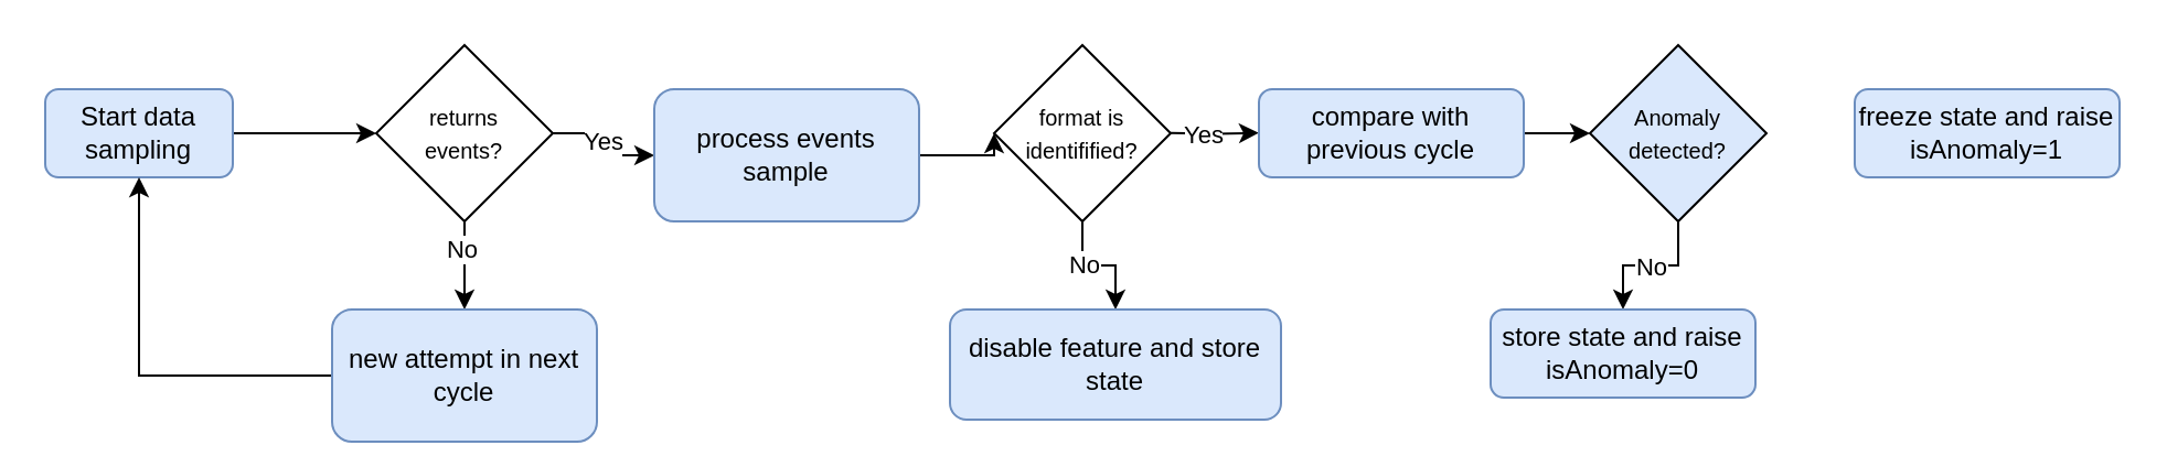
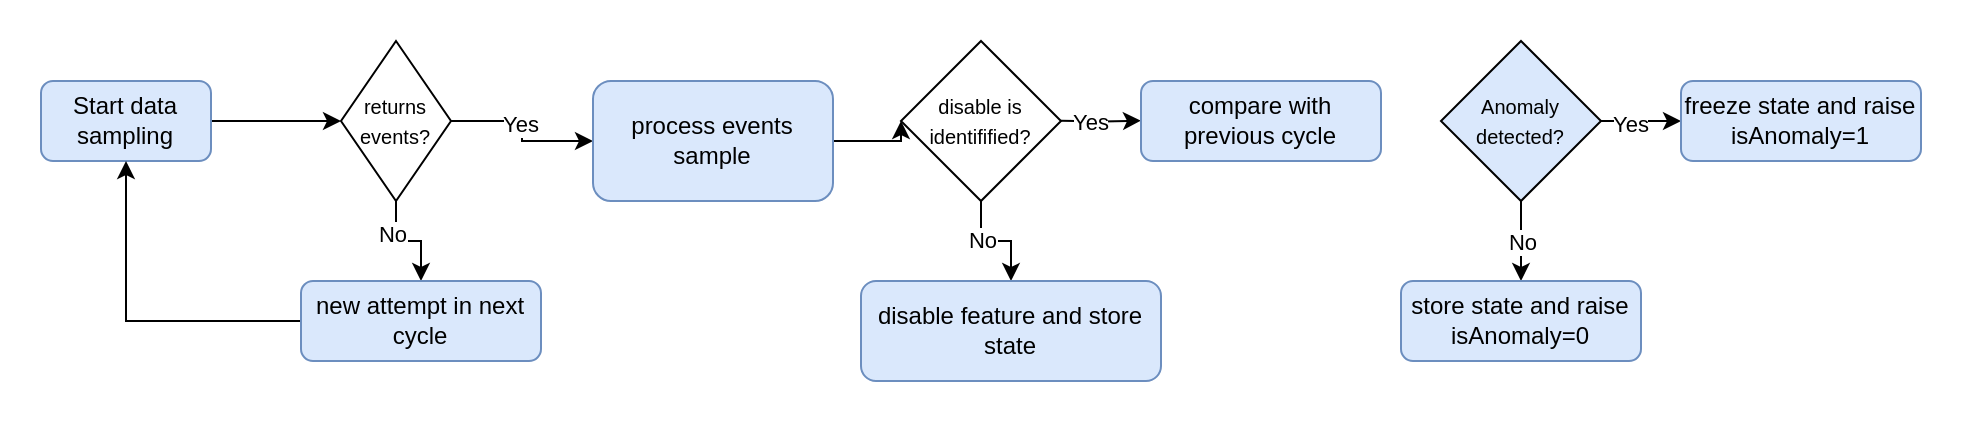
  <mxCell id="0" />
  <mxCell id="1" parent="0" />
  <mxCell id="2" style="edgeStyle=orthogonalEdgeStyle;rounded=0;orthogonalLoop=1;jettySize=auto;html=1;exitX=1;exitY=0.5;exitDx=0;exitDy=0;entryX=0;entryY=0.5;entryDx=0;entryDy=0;" edge="1" parent="1" source="3" target="8"><mxGeometry relative="1" as="geometry" /></mxCell>
  <mxCell id="3" value="Start data sampling" style="rounded=1;whiteSpace=wrap;html=1;fontSize=12;glass=0;strokeWidth=1;shadow=0;fillColor=#dae8fc;strokeColor=#6c8ebf;" parent="1" vertex="1"><mxGeometry x="20" y="40" width="85" height="40" as="geometry" /></mxCell>
  <mxCell id="4" style="edgeStyle=orthogonalEdgeStyle;rounded=0;orthogonalLoop=1;jettySize=auto;html=1;exitX=1;exitY=0.5;exitDx=0;exitDy=0;" edge="1" parent="1" source="8" target="10"><mxGeometry relative="1" as="geometry" /></mxCell>
  <mxCell id="5" value="Yes" style="edgeLabel;html=1;align=center;verticalAlign=middle;resizable=0;points=[];" vertex="1" connectable="0" parent="4"><mxGeometry x="-0.087" y="-1" relative="1" as="geometry"><mxPoint as="offset" /></mxGeometry></mxCell>
  <mxCell id="6" style="edgeStyle=orthogonalEdgeStyle;rounded=0;orthogonalLoop=1;jettySize=auto;html=1;exitX=0.5;exitY=1;exitDx=0;exitDy=0;entryX=0.5;entryY=0;entryDx=0;entryDy=0;" edge="1" parent="1" source="8" target="12"><mxGeometry relative="1" as="geometry" /></mxCell>
  <mxCell id="7" value="No" style="edgeLabel;html=1;align=center;verticalAlign=middle;resizable=0;points=[];" vertex="1" connectable="0" parent="6"><mxGeometry x="-0.4" y="-2" relative="1" as="geometry"><mxPoint as="offset" /></mxGeometry></mxCell>
- <mxCell id="8" value="&lt;font style=&quot;font-size: 10px&quot;&gt;returns&lt;br&gt;events?&lt;/font&gt;" style="rhombus;whiteSpace=wrap;html=1;" vertex="1" parent="1"><mxGeometry x="170" y="20" width="80" height="80" as="geometry" /></mxCell>
+ <mxCell id="8" value="&lt;font style=&quot;font-size: 10px&quot;&gt;returns&lt;br&gt;events?&lt;/font&gt;" style="rhombus;whiteSpace=wrap;html=1;" vertex="1" parent="1"><mxGeometry x="170" y="20" width="55" height="80" as="geometry" /></mxCell>
  <mxCell id="9" style="edgeStyle=orthogonalEdgeStyle;rounded=0;orthogonalLoop=1;jettySize=auto;html=1;exitX=1;exitY=0.5;exitDx=0;exitDy=0;entryX=0;entryY=0.5;entryDx=0;entryDy=0;" edge="1" parent="1" source="10" target="17"><mxGeometry relative="1" as="geometry" /></mxCell>
  <mxCell id="10" value="process events&lt;br&gt;sample" style="rounded=1;whiteSpace=wrap;html=1;fontSize=12;glass=0;strokeWidth=1;shadow=0;fillColor=#dae8fc;strokeColor=#6c8ebf;" vertex="1" parent="1"><mxGeometry x="296" y="40" width="120" height="60" as="geometry" /></mxCell>
  <mxCell id="11" style="edgeStyle=orthogonalEdgeStyle;rounded=0;orthogonalLoop=1;jettySize=auto;html=1;exitX=0;exitY=0.5;exitDx=0;exitDy=0;entryX=0.5;entryY=1;entryDx=0;entryDy=0;" edge="1" parent="1" source="12" target="3"><mxGeometry relative="1" as="geometry" /></mxCell>
- <mxCell id="12" value="new attempt in next cycle" style="rounded=1;whiteSpace=wrap;html=1;fontSize=12;glass=0;strokeWidth=1;shadow=0;fillColor=#dae8fc;strokeColor=#6c8ebf;" vertex="1" parent="1"><mxGeometry x="150" y="140" width="120" height="60" as="geometry" /></mxCell>
+ <mxCell id="12" value="new attempt in next cycle" style="rounded=1;whiteSpace=wrap;html=1;fontSize=12;glass=0;strokeWidth=1;shadow=0;fillColor=#dae8fc;strokeColor=#6c8ebf;" vertex="1" parent="1"><mxGeometry x="150" y="140" width="120" height="40" as="geometry" /></mxCell>
  <mxCell id="13" style="edgeStyle=orthogonalEdgeStyle;rounded=0;orthogonalLoop=1;jettySize=auto;html=1;exitX=1;exitY=0.5;exitDx=0;exitDy=0;entryX=0;entryY=0.5;entryDx=0;entryDy=0;" edge="1" parent="1"><mxGeometry relative="1" as="geometry"><mxPoint x="530" y="59.83" as="sourcePoint" /><mxPoint x="570" y="59.83" as="targetPoint" /></mxGeometry></mxCell>
  <mxCell id="14" value="Yes" style="edgeLabel;html=1;align=center;verticalAlign=middle;resizable=0;points=[];" vertex="1" connectable="0" parent="13"><mxGeometry x="0.05" y="1" relative="1" as="geometry"><mxPoint x="-5" y="1.17" as="offset" /></mxGeometry></mxCell>
  <mxCell id="15" style="edgeStyle=orthogonalEdgeStyle;rounded=0;orthogonalLoop=1;jettySize=auto;html=1;exitX=0.5;exitY=1;exitDx=0;exitDy=0;entryX=0.5;entryY=0;entryDx=0;entryDy=0;" edge="1" parent="1" source="17" target="20"><mxGeometry relative="1" as="geometry" /></mxCell>
  <mxCell id="16" value="No" style="edgeLabel;html=1;align=center;verticalAlign=middle;resizable=0;points=[];" vertex="1" connectable="0" parent="15"><mxGeometry x="-0.3" relative="1" as="geometry"><mxPoint as="offset" /></mxGeometry></mxCell>
- <mxCell id="17" value="&lt;font style=&quot;font-size: 10px&quot;&gt;format is identifified?&lt;/font&gt;" style="rhombus;whiteSpace=wrap;html=1;" vertex="1" parent="1"><mxGeometry x="450" y="20" width="80" height="80" as="geometry" /></mxCell>
- <mxCell id="18" style="edgeStyle=orthogonalEdgeStyle;rounded=0;orthogonalLoop=1;jettySize=auto;html=1;exitX=1;exitY=0.5;exitDx=0;exitDy=0;" edge="1" parent="1" source="19" target="25"><mxGeometry relative="1" as="geometry" /></mxCell>
+ <mxCell id="17" value="&lt;font style=&quot;font-size: 10px&quot;&gt;disable is identifified?&lt;/font&gt;" style="rhombus;whiteSpace=wrap;html=1;" vertex="1" parent="1"><mxGeometry x="450" y="20" width="80" height="80" as="geometry" /></mxCell>
  <mxCell id="19" value="compare with previous cycle" style="rounded=1;whiteSpace=wrap;html=1;fontSize=12;glass=0;strokeWidth=1;shadow=0;fillColor=#dae8fc;strokeColor=#6c8ebf;" vertex="1" parent="1"><mxGeometry x="570" y="40" width="120" height="40" as="geometry" /></mxCell>
  <mxCell id="20" value="disable feature and store state" style="rounded=1;whiteSpace=wrap;html=1;fontSize=12;glass=0;strokeWidth=1;shadow=0;fillColor=#dae8fc;strokeColor=#6c8ebf;" vertex="1" parent="1"><mxGeometry x="430" y="140" width="150" height="50" as="geometry" /></mxCell>
+ <mxCell id="21" style="edgeStyle=orthogonalEdgeStyle;rounded=0;orthogonalLoop=1;jettySize=auto;html=1;exitX=1;exitY=0.5;exitDx=0;exitDy=0;entryX=0;entryY=0.5;entryDx=0;entryDy=0;" edge="1" parent="1" source="25" target="26"><mxGeometry relative="1" as="geometry" /></mxCell>
+ <mxCell id="22" value="Yes" style="edgeLabel;html=1;align=center;verticalAlign=middle;resizable=0;points=[];" vertex="1" connectable="0" parent="21"><mxGeometry x="-0.276" y="-1" relative="1" as="geometry"><mxPoint as="offset" /></mxGeometry></mxCell>
  <mxCell id="23" style="edgeStyle=orthogonalEdgeStyle;rounded=0;orthogonalLoop=1;jettySize=auto;html=1;exitX=0.5;exitY=1;exitDx=0;exitDy=0;entryX=0.5;entryY=0;entryDx=0;entryDy=0;" edge="1" parent="1" source="25" target="27"><mxGeometry relative="1" as="geometry" /></mxCell>
  <mxCell id="24" value="No" style="edgeLabel;html=1;align=center;verticalAlign=middle;resizable=0;points=[];" vertex="1" connectable="0" parent="23"><mxGeometry relative="1" as="geometry"><mxPoint as="offset" /></mxGeometry></mxCell>
  <mxCell id="25" value="&lt;font style=&quot;font-size: 10px&quot;&gt;Anomaly detected?&lt;/font&gt;" style="rhombus;whiteSpace=wrap;html=1;fillColor=#dae8fc;" vertex="1" parent="1"><mxGeometry x="720" y="20" width="80" height="80" as="geometry" /></mxCell>
  <mxCell id="26" value="freeze state and raise isAnomaly=1" style="rounded=1;whiteSpace=wrap;html=1;fontSize=12;glass=0;strokeWidth=1;shadow=0;fillColor=#dae8fc;strokeColor=#6c8ebf;" vertex="1" parent="1"><mxGeometry x="840" y="40" width="120" height="40" as="geometry" /></mxCell>
- <mxCell id="27" value="store state and raise isAnomaly=0" style="rounded=1;whiteSpace=wrap;html=1;fontSize=12;glass=0;strokeWidth=1;shadow=0;fillColor=#dae8fc;strokeColor=#6c8ebf;" vertex="1" parent="1"><mxGeometry x="675" y="140" width="120" height="40" as="geometry" /></mxCell>
+ <mxCell id="27" value="store state and raise isAnomaly=0" style="rounded=1;whiteSpace=wrap;html=1;fontSize=12;glass=0;strokeWidth=1;shadow=0;fillColor=#dae8fc;strokeColor=#6c8ebf;" vertex="1" parent="1"><mxGeometry x="700" y="140" width="120" height="40" as="geometry" /></mxCell>
